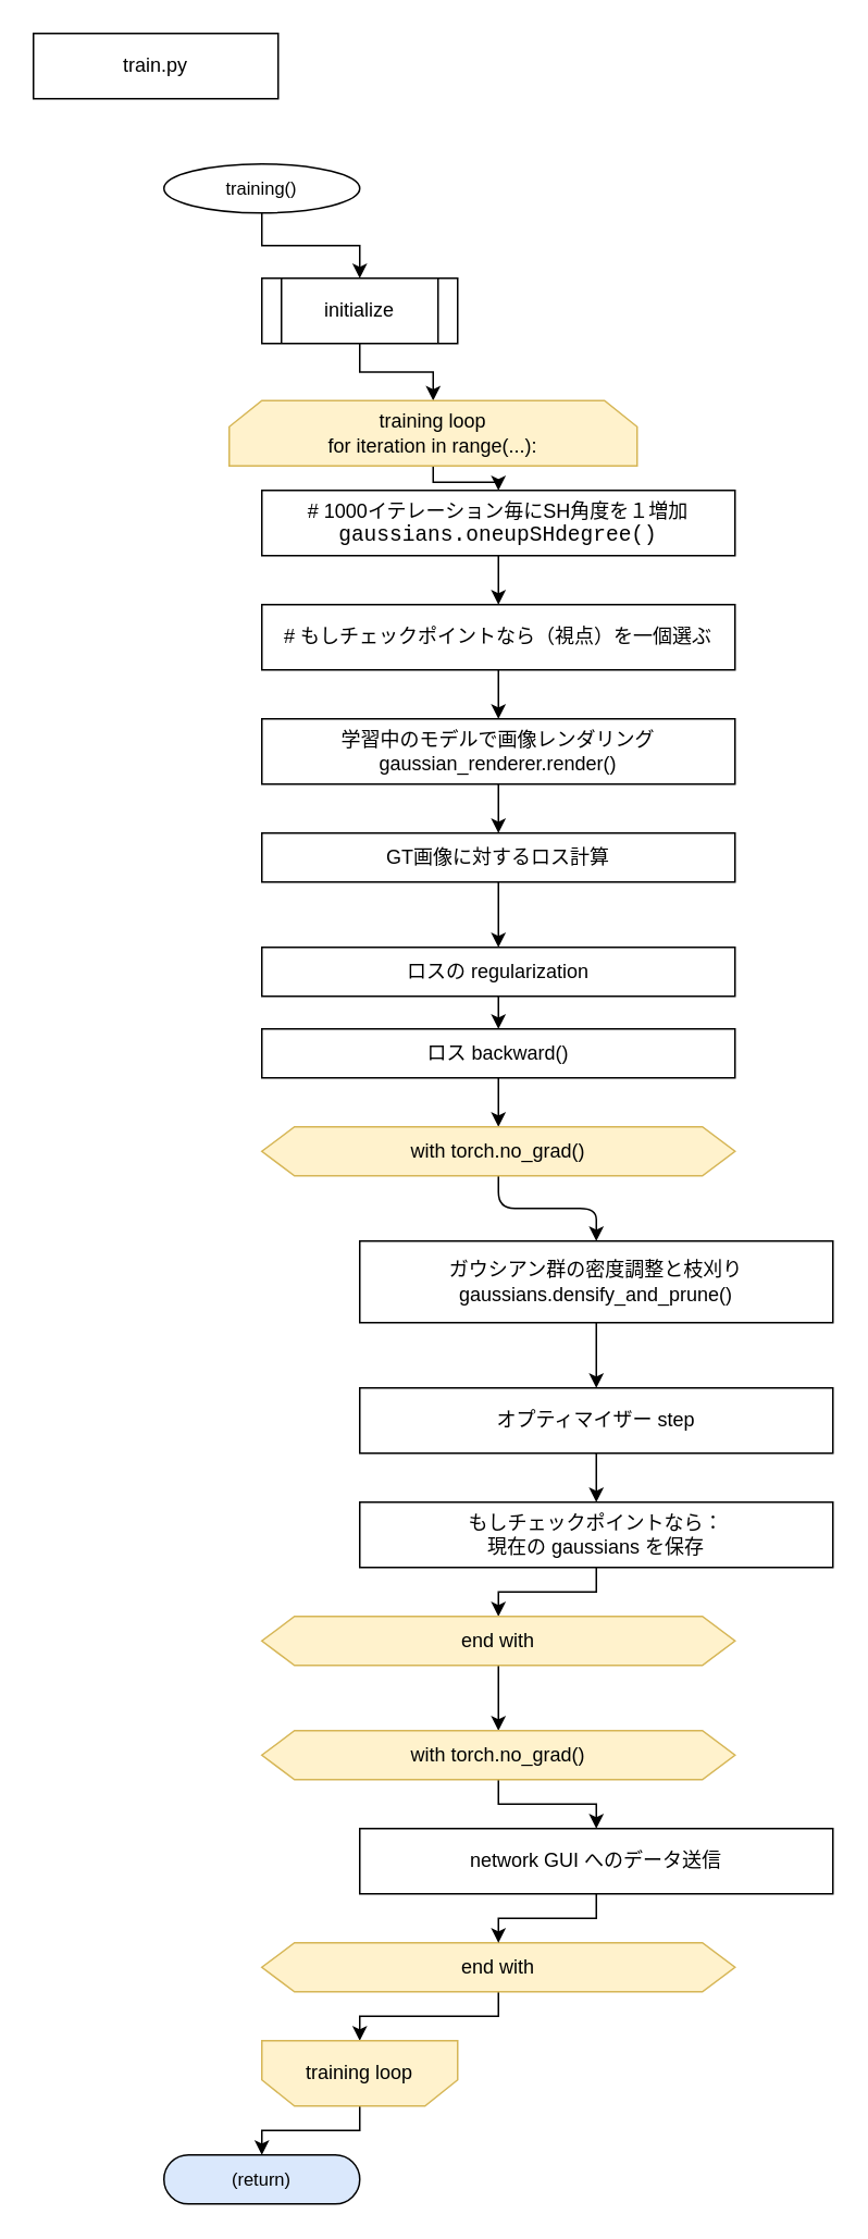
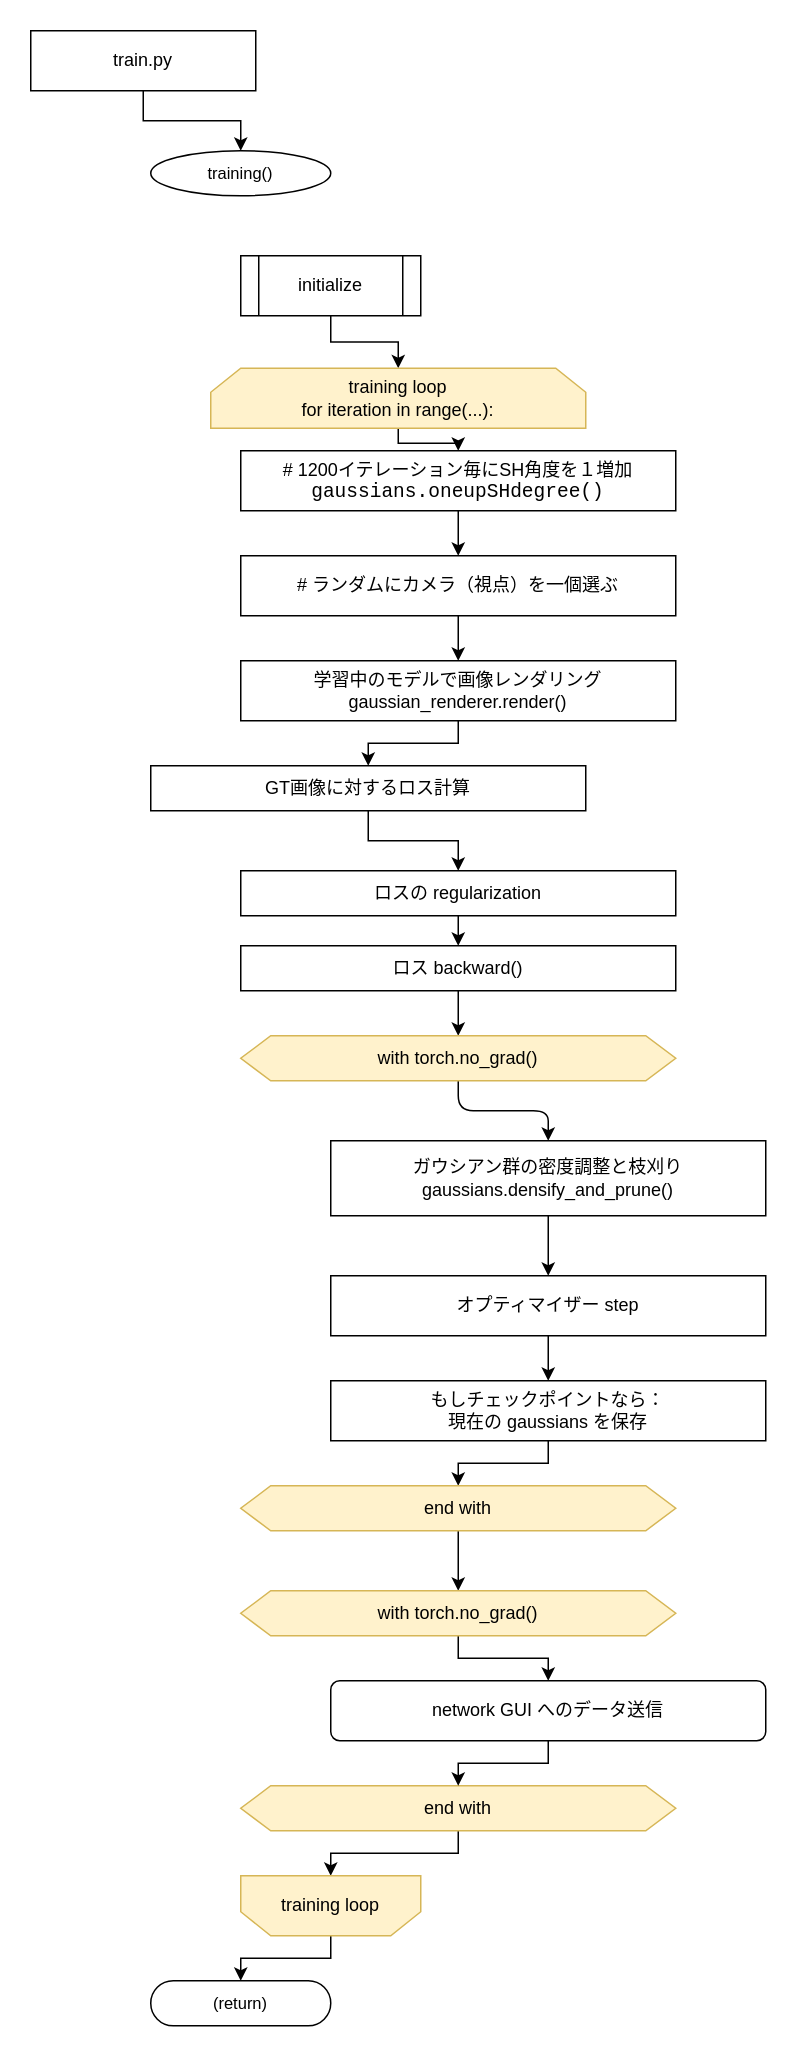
  <mxCell id="0" />
  <mxCell id="1" parent="0" />
+ <mxCell id="2" style="edgeStyle=orthogonalEdgeStyle;html=1;rounded=0;" parent="1" source="3" target="39" edge="1"><mxGeometry relative="1" as="geometry"><mxPoint x="140" y="120" as="targetPoint" /></mxGeometry></mxCell>
  <mxCell id="3" value="train.py" style="rounded=0;whiteSpace=wrap;html=1;" parent="1" vertex="1"><mxGeometry x="20" y="20" width="150" height="40" as="geometry" /></mxCell>
- <mxCell id="4" style="edgeStyle=orthogonalEdgeStyle;rounded=0;html=1;" parent="1" source="39" target="6" edge="1"><mxGeometry relative="1" as="geometry"><mxPoint x="200" y="140" as="sourcePoint" /></mxGeometry></mxCell>
  <mxCell id="5" style="edgeStyle=orthogonalEdgeStyle;rounded=0;html=1;" parent="1" source="6" target="8" edge="1"><mxGeometry relative="1" as="geometry" /></mxCell>
  <mxCell id="6" value="initialize" style="shape=process;whiteSpace=wrap;html=1;backgroundOutline=1;" parent="1" vertex="1"><mxGeometry x="160" y="170" width="120" height="40" as="geometry" /></mxCell>
  <mxCell id="7" style="edgeStyle=orthogonalEdgeStyle;rounded=0;html=1;" parent="1" source="8" target="10" edge="1"><mxGeometry relative="1" as="geometry" /></mxCell>
  <mxCell id="8" value="training loop&lt;br&gt;for iteration in range(...):" style="shape=loopLimit;whiteSpace=wrap;html=1;fillColor=#fff2cc;strokeColor=#d6b656;" parent="1" vertex="1"><mxGeometry x="140" y="245" width="250" height="40" as="geometry" /></mxCell>
  <mxCell id="9" style="edgeStyle=orthogonalEdgeStyle;rounded=0;html=1;" parent="1" source="10" target="12" edge="1"><mxGeometry relative="1" as="geometry" /></mxCell>
- <mxCell id="10" value="# 1000イテレーション毎にSH角度を１増加&lt;br&gt;&lt;div style=&quot;font-family: Ricty, Menlo, Monaco, &amp;quot;Courier New&amp;quot;, monospace; font-size: 13px; line-height: 14px;&quot;&gt;&lt;div style=&quot;&quot;&gt;            gaussians.oneupSHdegree()&lt;/div&gt;&lt;/div&gt;" style="rounded=0;whiteSpace=wrap;html=1;" parent="1" vertex="1"><mxGeometry x="160" y="300" width="290" height="40" as="geometry" /></mxCell>
+ <mxCell id="10" value="# 1200イテレーション毎にSH角度を１増加&lt;br&gt;&lt;div style=&quot;font-family: Ricty, Menlo, Monaco, &amp;quot;Courier New&amp;quot;, monospace; font-size: 13px; line-height: 14px;&quot;&gt;&lt;div style=&quot;&quot;&gt;            gaussians.oneupSHdegree()&lt;/div&gt;&lt;/div&gt;" style="rounded=0;whiteSpace=wrap;html=1;" parent="1" vertex="1"><mxGeometry x="160" y="300" width="290" height="40" as="geometry" /></mxCell>
  <mxCell id="11" value="" style="edgeStyle=orthogonalEdgeStyle;rounded=0;html=1;" parent="1" source="12" target="14" edge="1"><mxGeometry relative="1" as="geometry" /></mxCell>
- <mxCell id="12" value="# もしチェックポイントなら（視点）を一個選ぶ" style="whiteSpace=wrap;html=1;fillColor=rgb(255, 255, 255);rounded=0;" parent="1" vertex="1"><mxGeometry x="160" y="370" width="290" height="40" as="geometry" /></mxCell>
+ <mxCell id="12" value="# ランダムにカメラ（視点）を一個選ぶ" style="whiteSpace=wrap;html=1;fillColor=rgb(255, 255, 255);rounded=0;" parent="1" vertex="1"><mxGeometry x="160" y="370" width="290" height="40" as="geometry" /></mxCell>
  <mxCell id="13" style="edgeStyle=orthogonalEdgeStyle;rounded=0;html=1;" parent="1" source="14" target="16" edge="1"><mxGeometry relative="1" as="geometry" /></mxCell>
  <mxCell id="14" value="学習中のモデルで画像レンダリング&lt;br&gt;gaussian_renderer.render()" style="whiteSpace=wrap;html=1;fillColor=rgb(255, 255, 255);rounded=0;" parent="1" vertex="1"><mxGeometry x="160" y="440" width="290" height="40" as="geometry" /></mxCell>
  <mxCell id="15" style="edgeStyle=orthogonalEdgeStyle;rounded=0;html=1;" parent="1" source="16" target="18" edge="1"><mxGeometry relative="1" as="geometry" /></mxCell>
- <mxCell id="16" value="GT画像に対するロス計算" style="whiteSpace=wrap;html=1;fillColor=rgb(255, 255, 255);rounded=0;" parent="1" vertex="1"><mxGeometry x="160" y="510" width="290" height="30" as="geometry" /></mxCell>
+ <mxCell id="16" value="GT画像に対するロス計算" style="whiteSpace=wrap;html=1;fillColor=rgb(255, 255, 255);rounded=0;" parent="1" vertex="1"><mxGeometry x="100" y="510" width="290" height="30" as="geometry" /></mxCell>
  <mxCell id="17" style="edgeStyle=orthogonalEdgeStyle;rounded=0;html=1;entryX=0.5;entryY=0;entryDx=0;entryDy=0;" parent="1" source="18" target="20" edge="1"><mxGeometry relative="1" as="geometry" /></mxCell>
  <mxCell id="18" value="ロスの regularization" style="whiteSpace=wrap;html=1;fillColor=rgb(255, 255, 255);rounded=0;" parent="1" vertex="1"><mxGeometry x="160" y="580" width="290" height="30" as="geometry" /></mxCell>
  <mxCell id="19" style="edgeStyle=orthogonalEdgeStyle;rounded=0;html=1;" parent="1" source="20" target="22" edge="1"><mxGeometry relative="1" as="geometry" /></mxCell>
  <mxCell id="20" value="ロス backward()" style="whiteSpace=wrap;html=1;fillColor=rgb(255, 255, 255);rounded=0;" parent="1" vertex="1"><mxGeometry x="160" y="630" width="290" height="30" as="geometry" /></mxCell>
  <mxCell id="21" value="" style="edgeStyle=orthogonalEdgeStyle;html=1;" edge="1" parent="1" source="22" target="24"><mxGeometry relative="1" as="geometry" /></mxCell>
  <mxCell id="22" value="with torch.no_grad()" style="shape=hexagon;perimeter=hexagonPerimeter2;whiteSpace=wrap;html=1;fixedSize=1;fillColor=#fff2cc;strokeColor=#d6b656;" parent="1" vertex="1"><mxGeometry x="160" y="690" width="290" height="30" as="geometry" /></mxCell>
  <mxCell id="23" style="edgeStyle=none;html=1;" edge="1" parent="1" source="24" target="26"><mxGeometry relative="1" as="geometry" /></mxCell>
  <mxCell id="24" value="ガウシアン群の密度調整と枝刈り&lt;br&gt;gaussians.densify_and_prune()" style="whiteSpace=wrap;html=1;" vertex="1" parent="1"><mxGeometry x="220" y="760" width="290" height="50" as="geometry" /></mxCell>
  <mxCell id="25" style="edgeStyle=none;html=1;" edge="1" parent="1" source="26" target="28"><mxGeometry relative="1" as="geometry" /></mxCell>
  <mxCell id="26" value="オプティマイザー step" style="whiteSpace=wrap;html=1;" vertex="1" parent="1"><mxGeometry x="220" y="850" width="290" height="40" as="geometry" /></mxCell>
  <mxCell id="27" style="edgeStyle=orthogonalEdgeStyle;html=1;exitX=0.5;exitY=1;exitDx=0;exitDy=0;rounded=0;" edge="1" parent="1" source="28" target="30"><mxGeometry relative="1" as="geometry" /></mxCell>
  <mxCell id="28" value="もしチェックポイントなら：&lt;br&gt;現在の gaussians を保存" style="whiteSpace=wrap;html=1;" vertex="1" parent="1"><mxGeometry x="220" y="920" width="290" height="40" as="geometry" /></mxCell>
  <mxCell id="29" style="edgeStyle=orthogonalEdgeStyle;html=1;entryX=0.5;entryY=0;entryDx=0;entryDy=0;" edge="1" parent="1" source="30" target="32"><mxGeometry relative="1" as="geometry" /></mxCell>
  <mxCell id="30" value="end with" style="shape=hexagon;perimeter=hexagonPerimeter2;whiteSpace=wrap;html=1;fixedSize=1;fillColor=#fff2cc;strokeColor=#d6b656;" vertex="1" parent="1"><mxGeometry x="160" y="990" width="290" height="30" as="geometry" /></mxCell>
  <mxCell id="31" style="edgeStyle=orthogonalEdgeStyle;html=1;rounded=0;" edge="1" parent="1" source="32" target="33"><mxGeometry relative="1" as="geometry" /></mxCell>
  <mxCell id="32" value="with torch.no_grad()" style="shape=hexagon;perimeter=hexagonPerimeter2;whiteSpace=wrap;html=1;fixedSize=1;fillColor=#fff2cc;strokeColor=#d6b656;" vertex="1" parent="1"><mxGeometry x="160" y="1060" width="290" height="30" as="geometry" /></mxCell>
- <mxCell id="33" value="network GUI へのデータ送信" style="whiteSpace=wrap;html=1;" vertex="1" parent="1"><mxGeometry x="220" y="1120" width="290" height="40" as="geometry" /></mxCell>
+ <mxCell id="33" value="network GUI へのデータ送信" style="whiteSpace=wrap;html=1;rounded=1;" vertex="1" parent="1"><mxGeometry x="220" y="1120" width="290" height="40" as="geometry" /></mxCell>
  <mxCell id="34" style="edgeStyle=orthogonalEdgeStyle;shape=connector;rounded=0;html=1;labelBackgroundColor=default;strokeColor=default;fontFamily=Helvetica;fontSize=11;fontColor=default;endArrow=classic;" edge="1" parent="1" source="35" target="38"><mxGeometry relative="1" as="geometry" /></mxCell>
  <mxCell id="35" value="end with" style="shape=hexagon;perimeter=hexagonPerimeter2;whiteSpace=wrap;html=1;fixedSize=1;fillColor=#fff2cc;strokeColor=#d6b656;" vertex="1" parent="1"><mxGeometry x="160" y="1190" width="290" height="30" as="geometry" /></mxCell>
  <mxCell id="36" style="edgeStyle=orthogonalEdgeStyle;html=1;rounded=0;" edge="1" parent="1" source="33" target="35"><mxGeometry relative="1" as="geometry"><mxPoint x="315" y="1100" as="sourcePoint" /><mxPoint x="375" y="1130" as="targetPoint" /></mxGeometry></mxCell>
  <mxCell id="37" style="edgeStyle=orthogonalEdgeStyle;shape=connector;rounded=0;html=1;labelBackgroundColor=default;strokeColor=default;fontFamily=Helvetica;fontSize=11;fontColor=default;endArrow=classic;" edge="1" parent="1" source="38" target="40"><mxGeometry relative="1" as="geometry" /></mxCell>
  <mxCell id="38" value="training loop" style="shape=loopLimit;whiteSpace=wrap;html=1;fillColor=#fff2cc;strokeColor=#d6b656;size=20;flipV=1;" vertex="1" parent="1"><mxGeometry x="160" y="1250" width="120" height="40" as="geometry" /></mxCell>
  <mxCell id="39" value="training()" style="ellipse;whiteSpace=wrap;html=1;fontFamily=Helvetica;fontSize=11;fontColor=default;arcSize=50;" vertex="1" parent="1"><mxGeometry x="100" y="100" width="120" height="30" as="geometry" /></mxCell>
- <mxCell id="40" value="(return)" style="rounded=1;whiteSpace=wrap;html=1;fontFamily=Helvetica;fontSize=11;fontColor=default;arcSize=50;fillColor=#dae8fc;" vertex="1" parent="1"><mxGeometry x="100" y="1320" width="120" height="30" as="geometry" /></mxCell>
+ <mxCell id="40" value="(return)" style="rounded=1;whiteSpace=wrap;html=1;fontFamily=Helvetica;fontSize=11;fontColor=default;arcSize=50;" vertex="1" parent="1"><mxGeometry x="100" y="1320" width="120" height="30" as="geometry" /></mxCell>
